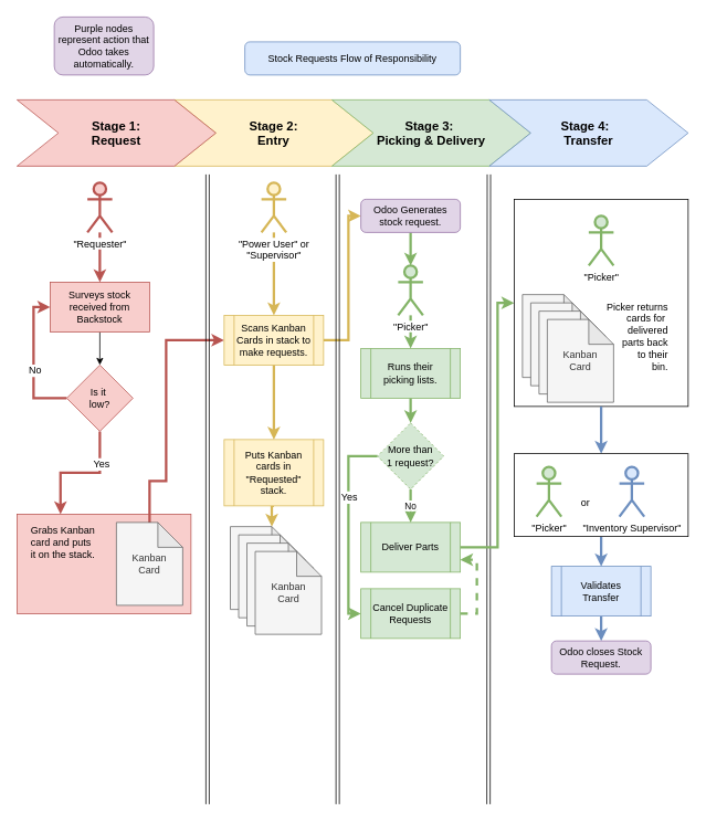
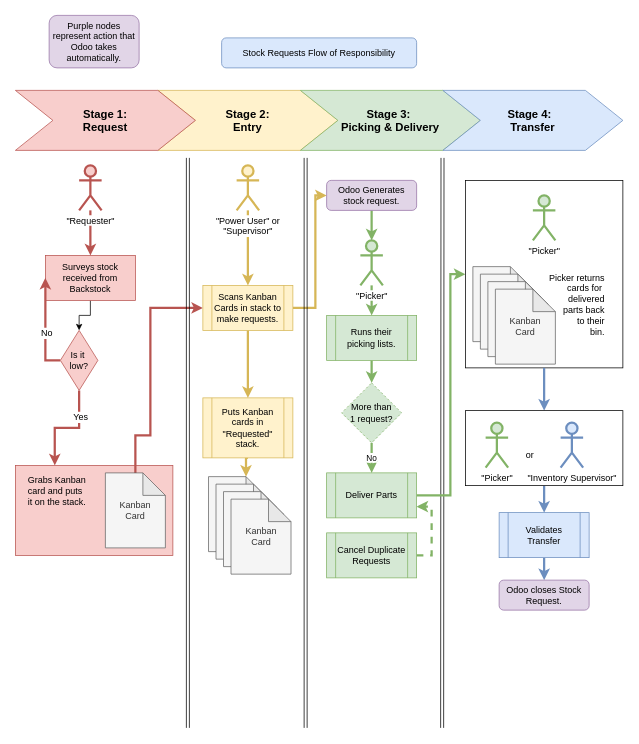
  <mxCell id="0" />
  <mxCell id="1" parent="0" />
  <mxCell id="2" style="edgeStyle=orthogonalEdgeStyle;rounded=0;orthogonalLoop=1;jettySize=auto;html=1;exitX=0.5;exitY=1;exitDx=0;exitDy=0;strokeWidth=3;fillColor=#dae8fc;strokeColor=#6c8ebf;" edge="1" parent="1" source="63" target="38"><mxGeometry relative="1" as="geometry" /></mxCell>
  <mxCell id="3" value="Stock Requests Flow of Responsibility" style="rounded=1;whiteSpace=wrap;html=1;fillColor=#dae8fc;strokeColor=#6c8ebf;" vertex="1" parent="1"><mxGeometry x="295" y="50" width="260" height="40" as="geometry" /></mxCell>
  <mxCell id="4" value="&lt;div style=&quot;font-size: 15px&quot;&gt;&lt;b&gt;&lt;font style=&quot;font-size: 15px&quot;&gt;Stage 2:&lt;/font&gt;&lt;/b&gt;&lt;/div&gt;&lt;b style=&quot;font-size: 15px&quot;&gt;Entry&lt;br&gt;&lt;/b&gt;" style="shape=step;perimeter=stepPerimeter;whiteSpace=wrap;html=1;fixedSize=1;size=50;fillColor=#fff2cc;strokeColor=#d6b656;" vertex="1" parent="1"><mxGeometry x="210" y="120" width="240" height="80" as="geometry" /></mxCell>
  <mxCell id="5" value="&lt;div style=&quot;font-size: 15px&quot;&gt;&lt;b&gt;&lt;font style=&quot;font-size: 15px&quot;&gt;Stage 3:&amp;nbsp;&lt;/font&gt;&lt;/b&gt;&lt;/div&gt;&lt;div style=&quot;font-size: 15px&quot;&gt;&lt;b&gt;&lt;font style=&quot;font-size: 15px&quot;&gt;Picking &amp;amp; Delivery&lt;/font&gt;&lt;/b&gt;&lt;/div&gt;" style="shape=step;perimeter=stepPerimeter;whiteSpace=wrap;html=1;fixedSize=1;size=50;fillColor=#d5e8d4;strokeColor=#82b366;" vertex="1" parent="1"><mxGeometry x="400" y="120" width="240" height="80" as="geometry" /></mxCell>
  <mxCell id="6" value="&lt;div style=&quot;font-size: 15px&quot;&gt;&lt;b&gt;&lt;font style=&quot;font-size: 15px&quot;&gt;Stage 4:&amp;nbsp;&lt;/font&gt;&lt;/b&gt;&lt;b&gt;&amp;nbsp;&lt;/b&gt;&lt;/div&gt;&lt;div style=&quot;font-size: 15px&quot;&gt;&lt;b&gt;&lt;font style=&quot;font-size: 15px&quot;&gt;Transfer&lt;/font&gt;&lt;/b&gt;&lt;/div&gt;" style="shape=step;perimeter=stepPerimeter;whiteSpace=wrap;html=1;fixedSize=1;size=50;fillColor=#dae8fc;strokeColor=#6c8ebf;" vertex="1" parent="1"><mxGeometry x="590" y="120" width="240" height="80" as="geometry" /></mxCell>
  <mxCell id="7" style="edgeStyle=orthogonalEdgeStyle;rounded=0;orthogonalLoop=1;jettySize=auto;html=1;exitX=0.5;exitY=1;exitDx=0;exitDy=0;" edge="1" parent="1" source="8" target="13"><mxGeometry relative="1" as="geometry" /></mxCell>
  <mxCell id="8" value="Surveys stock received from Backstock" style="rounded=0;whiteSpace=wrap;html=1;fillColor=#f8cecc;strokeColor=#b85450;" vertex="1" parent="1"><mxGeometry x="60" y="340" width="120" height="60" as="geometry" /></mxCell>
  <mxCell id="9" style="edgeStyle=orthogonalEdgeStyle;rounded=0;orthogonalLoop=1;jettySize=auto;html=1;exitX=0;exitY=0.5;exitDx=0;exitDy=0;entryX=0;entryY=0.5;entryDx=0;entryDy=0;fillColor=#f8cecc;strokeColor=#b85450;strokeWidth=3;" edge="1" parent="1" source="13" target="8"><mxGeometry relative="1" as="geometry" /></mxCell>
  <mxCell id="10" value="No" style="text;html=1;resizable=0;points=[];align=center;verticalAlign=middle;labelBackgroundColor=#ffffff;" vertex="1" connectable="0" parent="9"><mxGeometry x="-0.129" y="-1" relative="1" as="geometry"><mxPoint as="offset" /></mxGeometry></mxCell>
  <mxCell id="11" style="edgeStyle=orthogonalEdgeStyle;rounded=0;orthogonalLoop=1;jettySize=auto;html=1;exitX=0.5;exitY=1;exitDx=0;exitDy=0;entryX=0.25;entryY=0;entryDx=0;entryDy=0;fillColor=#f8cecc;strokeColor=#b85450;strokeWidth=3;" edge="1" parent="1" source="13" target="17"><mxGeometry relative="1" as="geometry"><mxPoint x="120" y="580" as="targetPoint" /></mxGeometry></mxCell>
  <mxCell id="12" value="Yes" style="text;html=1;resizable=0;points=[];align=center;verticalAlign=middle;labelBackgroundColor=#ffffff;" vertex="1" connectable="0" parent="11"><mxGeometry x="-0.469" y="1" relative="1" as="geometry"><mxPoint as="offset" /></mxGeometry></mxCell>
- <mxCell id="13" value="Is it&amp;nbsp;&lt;br&gt;low?&lt;br&gt;" style="rhombus;whiteSpace=wrap;html=1;fillColor=#f8cecc;strokeColor=#b85450;" vertex="1" parent="1"><mxGeometry x="80" y="440" width="80" height="80" as="geometry" /></mxCell>
+ <mxCell id="13" value="Is it&amp;nbsp;&lt;br&gt;low?&lt;br&gt;" style="rhombus;whiteSpace=wrap;html=1;fillColor=#f8cecc;strokeColor=#b85450;" vertex="1" parent="1"><mxGeometry x="80" y="440" width="50" height="80" as="geometry" /></mxCell>
  <mxCell id="14" style="edgeStyle=orthogonalEdgeStyle;rounded=0;orthogonalLoop=1;jettySize=auto;html=1;fillColor=#f8cecc;strokeColor=#b85450;strokeWidth=3;" edge="1" parent="1" source="15" target="8"><mxGeometry relative="1" as="geometry" /></mxCell>
  <mxCell id="15" value="&quot;Requester&quot;" style="shape=umlActor;verticalLabelPosition=bottom;labelBackgroundColor=#ffffff;verticalAlign=top;html=1;outlineConnect=0;fillColor=#f8cecc;strokeColor=#b85450;strokeWidth=3;" vertex="1" parent="1"><mxGeometry x="105" y="220" width="30" height="60" as="geometry" /></mxCell>
  <mxCell id="16" value="&lt;div style=&quot;font-size: 15px&quot;&gt;&lt;b&gt;&lt;font style=&quot;font-size: 15px&quot;&gt;Stage 1:&lt;/font&gt;&lt;/b&gt;&lt;/div&gt;&lt;b style=&quot;font-size: 15px&quot;&gt;&lt;div&gt;&lt;b&gt;&lt;font style=&quot;font-size: 15px&quot;&gt;Request&lt;/font&gt;&lt;/b&gt;&lt;/div&gt;&lt;/b&gt;" style="shape=step;perimeter=stepPerimeter;whiteSpace=wrap;html=1;fixedSize=1;size=50;fillColor=#f8cecc;strokeColor=#b85450;" vertex="1" parent="1"><mxGeometry x="20" y="120" width="240" height="80" as="geometry" /></mxCell>
  <mxCell id="17" value="" style="rounded=0;whiteSpace=wrap;html=1;fillColor=#f8cecc;strokeColor=#b85450;" vertex="1" parent="1"><mxGeometry x="20" y="620" width="210" height="120" as="geometry" /></mxCell>
  <mxCell id="18" value="Grabs Kanban &lt;br&gt;card and puts &lt;br&gt;it on the stack." style="text;html=1;resizable=0;points=[];autosize=1;align=left;verticalAlign=top;spacingTop=-4;" vertex="1" parent="1"><mxGeometry x="35" y="630" width="100" height="40" as="geometry" /></mxCell>
  <mxCell id="19" style="edgeStyle=orthogonalEdgeStyle;rounded=0;orthogonalLoop=1;jettySize=auto;html=1;exitX=0.5;exitY=0;exitDx=0;exitDy=0;exitPerimeter=0;entryX=0;entryY=0.5;entryDx=0;entryDy=0;fillColor=#f8cecc;strokeColor=#b85450;strokeWidth=3;" edge="1" parent="1" source="20" target="26"><mxGeometry relative="1" as="geometry"><mxPoint x="290" y="390" as="targetPoint" /><Array as="points"><mxPoint x="180" y="580" /><mxPoint x="200" y="580" /><mxPoint x="200" y="410" /></Array></mxGeometry></mxCell>
  <mxCell id="20" value="Kanban&lt;br&gt;Card&lt;br&gt;" style="shape=note;whiteSpace=wrap;html=1;backgroundOutline=1;darkOpacity=0.05;fillColor=#f5f5f5;strokeColor=#666666;fontColor=#333333;" vertex="1" parent="1"><mxGeometry x="140" y="630" width="80" height="100" as="geometry" /></mxCell>
  <mxCell id="21" style="edgeStyle=orthogonalEdgeStyle;rounded=0;orthogonalLoop=1;jettySize=auto;html=1;fillColor=#fff2cc;strokeColor=#d6b656;strokeWidth=3;" edge="1" parent="1" source="22" target="26"><mxGeometry relative="1" as="geometry"><mxPoint x="330" y="350" as="targetPoint" /></mxGeometry></mxCell>
  <mxCell id="22" value="&quot;Power User&quot; or &lt;br&gt;&quot;Supervisor&quot;" style="shape=umlActor;verticalLabelPosition=bottom;labelBackgroundColor=#ffffff;verticalAlign=top;html=1;outlineConnect=0;fillColor=#fff2cc;strokeColor=#d6b656;strokeWidth=3;" vertex="1" parent="1"><mxGeometry x="315" y="220" width="30" height="60" as="geometry" /></mxCell>
  <mxCell id="23" value="" style="shape=link;html=1;" edge="1" parent="1"><mxGeometry width="50" height="50" relative="1" as="geometry"><mxPoint x="250" y="970" as="sourcePoint" /><mxPoint x="250" y="210" as="targetPoint" /></mxGeometry></mxCell>
  <mxCell id="24" style="edgeStyle=orthogonalEdgeStyle;rounded=0;orthogonalLoop=1;jettySize=auto;html=1;exitX=0.5;exitY=1;exitDx=0;exitDy=0;entryX=0.5;entryY=0;entryDx=0;entryDy=0;fillColor=#fff2cc;strokeColor=#d6b656;strokeWidth=3;" edge="1" parent="1" source="26" target="36"><mxGeometry relative="1" as="geometry"><mxPoint x="329.667" y="610" as="targetPoint" /></mxGeometry></mxCell>
  <mxCell id="25" style="edgeStyle=orthogonalEdgeStyle;rounded=0;orthogonalLoop=1;jettySize=auto;html=1;exitX=1;exitY=0.5;exitDx=0;exitDy=0;entryX=0;entryY=0.5;entryDx=0;entryDy=0;fillColor=#fff2cc;strokeColor=#d6b656;strokeWidth=3;" edge="1" parent="1" source="26" target="29"><mxGeometry relative="1" as="geometry"><Array as="points"><mxPoint x="420" y="410" /><mxPoint x="420" y="260" /></Array></mxGeometry></mxCell>
  <mxCell id="26" value="Scans Kanban Cards in stack to make requests." style="shape=process;whiteSpace=wrap;html=1;backgroundOutline=1;fillColor=#fff2cc;strokeColor=#d6b656;" vertex="1" parent="1"><mxGeometry x="270" y="380" width="120" height="60" as="geometry" /></mxCell>
  <mxCell id="27" value="" style="shape=link;html=1;" edge="1" parent="1"><mxGeometry width="50" height="50" relative="1" as="geometry"><mxPoint x="407" y="970" as="sourcePoint" /><mxPoint x="407" y="210" as="targetPoint" /></mxGeometry></mxCell>
  <mxCell id="28" style="edgeStyle=orthogonalEdgeStyle;rounded=0;orthogonalLoop=1;jettySize=auto;html=1;exitX=0.5;exitY=1;exitDx=0;exitDy=0;fillColor=#d5e8d4;strokeColor=#82b366;strokeWidth=3;" edge="1" parent="1" source="29" target="31"><mxGeometry relative="1" as="geometry" /></mxCell>
  <mxCell id="29" value="Odoo Generates stock request." style="rounded=1;whiteSpace=wrap;html=1;fillColor=#e1d5e7;strokeColor=#9673a6;" vertex="1" parent="1"><mxGeometry x="435" y="240" width="120" height="40" as="geometry" /></mxCell>
  <mxCell id="30" style="edgeStyle=orthogonalEdgeStyle;rounded=0;orthogonalLoop=1;jettySize=auto;html=1;fillColor=#d5e8d4;strokeColor=#82b366;strokeWidth=3;" edge="1" parent="1" source="31" target="34"><mxGeometry relative="1" as="geometry" /></mxCell>
  <mxCell id="31" value="&quot;Picker&quot;" style="shape=umlActor;verticalLabelPosition=bottom;labelBackgroundColor=#ffffff;verticalAlign=top;html=1;outlineConnect=0;fillColor=#d5e8d4;strokeColor=#82b366;strokeWidth=3;" vertex="1" parent="1"><mxGeometry x="480" y="320" width="30" height="60" as="geometry" /></mxCell>
  <mxCell id="32" value="Purple nodes represent action that Odoo takes automatically." style="rounded=1;whiteSpace=wrap;html=1;fillColor=#e1d5e7;strokeColor=#9673a6;" vertex="1" parent="1"><mxGeometry x="65" y="20" width="120" height="70" as="geometry" /></mxCell>
  <mxCell id="33" style="edgeStyle=orthogonalEdgeStyle;rounded=0;orthogonalLoop=1;jettySize=auto;html=1;exitX=0.5;exitY=1;exitDx=0;exitDy=0;fillColor=#d5e8d4;strokeColor=#82b366;strokeWidth=3;" edge="1" parent="1" source="34" target="45"><mxGeometry relative="1" as="geometry" /></mxCell>
  <mxCell id="34" value="Runs their picking lists." style="shape=process;whiteSpace=wrap;html=1;backgroundOutline=1;fillColor=#d5e8d4;strokeColor=#82b366;" vertex="1" parent="1"><mxGeometry x="435" y="420" width="120" height="60" as="geometry" /></mxCell>
  <mxCell id="35" style="edgeStyle=orthogonalEdgeStyle;rounded=0;orthogonalLoop=1;jettySize=auto;html=1;exitX=0.5;exitY=1;exitDx=0;exitDy=0;entryX=0;entryY=0;entryDx=50;entryDy=0;entryPerimeter=0;fillColor=#fff2cc;strokeColor=#d6b656;strokeWidth=3;" edge="1" parent="1" source="36" target="49"><mxGeometry relative="1" as="geometry" /></mxCell>
  <mxCell id="36" value="Puts Kanban cards in &quot;Requested&quot; stack." style="shape=process;whiteSpace=wrap;html=1;backgroundOutline=1;fillColor=#fff2cc;strokeColor=#d6b656;" vertex="1" parent="1"><mxGeometry x="270" y="530" width="120" height="80" as="geometry" /></mxCell>
  <mxCell id="37" style="edgeStyle=orthogonalEdgeStyle;rounded=0;orthogonalLoop=1;jettySize=auto;html=1;exitX=0.5;exitY=1;exitDx=0;exitDy=0;strokeWidth=3;fillColor=#dae8fc;strokeColor=#6c8ebf;" edge="1" parent="1" source="38" target="48"><mxGeometry relative="1" as="geometry" /></mxCell>
  <mxCell id="38" value="Validates Transfer" style="shape=process;whiteSpace=wrap;html=1;backgroundOutline=1;fillColor=#dae8fc;strokeColor=#6c8ebf;" vertex="1" parent="1"><mxGeometry x="665" y="683" width="120" height="60" as="geometry" /></mxCell>
  <mxCell id="39" value="" style="shape=link;html=1;" edge="1" parent="1"><mxGeometry width="50" height="50" relative="1" as="geometry"><mxPoint x="589" y="970" as="sourcePoint" /><mxPoint x="589.5" y="210" as="targetPoint" /></mxGeometry></mxCell>
  <mxCell id="40" style="edgeStyle=orthogonalEdgeStyle;rounded=0;orthogonalLoop=1;jettySize=auto;html=1;exitX=1;exitY=0.5;exitDx=0;exitDy=0;entryX=0;entryY=0.5;entryDx=0;entryDy=0;fillColor=#d5e8d4;strokeColor=#82b366;strokeWidth=3;" edge="1" parent="1" source="41" target="54"><mxGeometry relative="1" as="geometry"><Array as="points"><mxPoint x="600" y="660" /><mxPoint x="600" y="365" /></Array></mxGeometry></mxCell>
  <mxCell id="41" value="Deliver Parts" style="shape=process;whiteSpace=wrap;html=1;backgroundOutline=1;fillColor=#d5e8d4;strokeColor=#82b366;" vertex="1" parent="1"><mxGeometry x="435" y="630" width="120" height="60" as="geometry" /></mxCell>
  <mxCell id="42" value="No" style="edgeStyle=orthogonalEdgeStyle;rounded=0;orthogonalLoop=1;jettySize=auto;html=1;exitX=0.5;exitY=1;exitDx=0;exitDy=0;fillColor=#d5e8d4;strokeColor=#82b366;strokeWidth=3;" edge="1" parent="1" source="45" target="41"><mxGeometry relative="1" as="geometry" /></mxCell>
- <mxCell id="43" style="edgeStyle=orthogonalEdgeStyle;rounded=0;orthogonalLoop=1;jettySize=auto;html=1;exitX=0;exitY=0.5;exitDx=0;exitDy=0;entryX=0;entryY=0.5;entryDx=0;entryDy=0;fillColor=#d5e8d4;strokeColor=#82b366;strokeWidth=3;" edge="1" parent="1" source="45" target="47"><mxGeometry relative="1" as="geometry"><mxPoint x="430" y="750" as="targetPoint" /><Array as="points"><mxPoint x="420" y="550" /><mxPoint x="420" y="740" /></Array></mxGeometry></mxCell>
- <mxCell id="44" value="Yes" style="text;html=1;resizable=0;points=[];align=center;verticalAlign=middle;labelBackgroundColor=#ffffff;" vertex="1" connectable="0" parent="43"><mxGeometry x="-0.297" relative="1" as="geometry"><mxPoint as="offset" /></mxGeometry></mxCell>
  <mxCell id="45" value="More than&lt;br&gt;1 request?&lt;br&gt;" style="rhombus;whiteSpace=wrap;html=1;fillColor=#d5e8d4;strokeColor=#82b366;dashed=1;" vertex="1" parent="1"><mxGeometry x="455" y="510" width="80" height="80" as="geometry" /></mxCell>
  <mxCell id="46" style="edgeStyle=orthogonalEdgeStyle;rounded=0;orthogonalLoop=1;jettySize=auto;html=1;exitX=1;exitY=0.5;exitDx=0;exitDy=0;entryX=1;entryY=0.75;entryDx=0;entryDy=0;fillColor=#d5e8d4;strokeColor=#82b366;strokeWidth=3;dashed=1;" edge="1" parent="1" source="47" target="41"><mxGeometry relative="1" as="geometry" /></mxCell>
  <mxCell id="47" value="Cancel Duplicate Requests&lt;br&gt;" style="shape=process;whiteSpace=wrap;html=1;backgroundOutline=1;fillColor=#d5e8d4;strokeColor=#82b366;" vertex="1" parent="1"><mxGeometry x="435" y="710" width="120" height="60" as="geometry" /></mxCell>
  <mxCell id="48" value="Odoo closes Stock Request." style="rounded=1;whiteSpace=wrap;html=1;fillColor=#e1d5e7;strokeColor=#9673a6;" vertex="1" parent="1"><mxGeometry x="665" y="773" width="120" height="40" as="geometry" /></mxCell>
  <mxCell id="49" value="Kanban&lt;br&gt;Card&lt;br&gt;" style="shape=note;whiteSpace=wrap;html=1;backgroundOutline=1;darkOpacity=0.05;fillColor=#f5f5f5;strokeColor=#666666;fontColor=#333333;" vertex="1" parent="1"><mxGeometry x="277.5" y="635" width="80" height="100" as="geometry" /></mxCell>
  <mxCell id="50" value="Kanban&lt;br&gt;Card&lt;br&gt;" style="shape=note;whiteSpace=wrap;html=1;backgroundOutline=1;darkOpacity=0.05;fillColor=#f5f5f5;strokeColor=#666666;fontColor=#333333;" vertex="1" parent="1"><mxGeometry x="287.5" y="645" width="80" height="100" as="geometry" /></mxCell>
  <mxCell id="51" value="Kanban&lt;br&gt;Card&lt;br&gt;" style="shape=note;whiteSpace=wrap;html=1;backgroundOutline=1;darkOpacity=0.05;fillColor=#f5f5f5;strokeColor=#666666;fontColor=#333333;" vertex="1" parent="1"><mxGeometry x="297.5" y="655" width="80" height="100" as="geometry" /></mxCell>
  <mxCell id="52" value="Kanban&lt;br&gt;Card&lt;br&gt;" style="shape=note;whiteSpace=wrap;html=1;backgroundOutline=1;darkOpacity=0.05;fillColor=#f5f5f5;strokeColor=#666666;fontColor=#333333;" vertex="1" parent="1"><mxGeometry x="307.5" y="665" width="80" height="100" as="geometry" /></mxCell>
  <mxCell id="53" value="" style="group" vertex="1" connectable="0" parent="1"><mxGeometry x="620" y="350" width="210" height="140" as="geometry" /></mxCell>
  <mxCell id="54" value="" style="rounded=0;whiteSpace=wrap;html=1;" vertex="1" parent="53"><mxGeometry y="-110" width="210" height="250" as="geometry" /></mxCell>
  <mxCell id="55" value="Kanban&lt;br&gt;Card&lt;br&gt;" style="shape=note;whiteSpace=wrap;html=1;backgroundOutline=1;darkOpacity=0.05;fillColor=#f5f5f5;strokeColor=#666666;fontColor=#333333;" vertex="1" parent="53"><mxGeometry x="10" y="5" width="80" height="100" as="geometry" /></mxCell>
  <mxCell id="56" value="Kanban&lt;br&gt;Card&lt;br&gt;" style="shape=note;whiteSpace=wrap;html=1;backgroundOutline=1;darkOpacity=0.05;fillColor=#f5f5f5;strokeColor=#666666;fontColor=#333333;" vertex="1" parent="53"><mxGeometry x="20" y="15" width="80" height="100" as="geometry" /></mxCell>
  <mxCell id="57" value="Kanban&lt;br&gt;Card&lt;br&gt;" style="shape=note;whiteSpace=wrap;html=1;backgroundOutline=1;darkOpacity=0.05;fillColor=#f5f5f5;strokeColor=#666666;fontColor=#333333;" vertex="1" parent="53"><mxGeometry x="30" y="25" width="80" height="100" as="geometry" /></mxCell>
  <mxCell id="58" value="Kanban&lt;br&gt;Card&lt;br&gt;" style="shape=note;whiteSpace=wrap;html=1;backgroundOutline=1;darkOpacity=0.05;fillColor=#f5f5f5;strokeColor=#666666;fontColor=#333333;" vertex="1" parent="53"><mxGeometry x="40" y="35" width="80" height="100" as="geometry" /></mxCell>
  <mxCell id="59" value="&lt;div style=&quot;text-align: right&quot;&gt;Picker returns&lt;/div&gt;&lt;div style=&quot;text-align: right&quot;&gt;cards for&amp;nbsp;&lt;/div&gt;&lt;div style=&quot;text-align: right&quot;&gt;delivered&lt;/div&gt;&lt;div style=&quot;text-align: right&quot;&gt;parts back&lt;/div&gt;&lt;div style=&quot;text-align: right&quot;&gt;to their&lt;/div&gt;&lt;div style=&quot;text-align: right&quot;&gt;bin.&lt;/div&gt;" style="text;html=1;resizable=0;points=[];autosize=1;align=left;verticalAlign=top;spacingTop=-4;" vertex="1" parent="53"><mxGeometry x="110" y="10" width="90" height="90" as="geometry" /></mxCell>
  <mxCell id="60" value="&quot;Picker&quot;" style="shape=umlActor;verticalLabelPosition=bottom;labelBackgroundColor=#ffffff;verticalAlign=top;html=1;outlineConnect=0;fillColor=#d5e8d4;strokeColor=#82b366;strokeWidth=3;" vertex="1" parent="53"><mxGeometry x="90" y="-90" width="30" height="60" as="geometry" /></mxCell>
  <mxCell id="61" style="edgeStyle=orthogonalEdgeStyle;rounded=0;orthogonalLoop=1;jettySize=auto;html=1;exitX=0.5;exitY=1;exitDx=0;exitDy=0;strokeWidth=3;fillColor=#dae8fc;strokeColor=#6c8ebf;" edge="1" parent="1" source="54" target="63"><mxGeometry relative="1" as="geometry" /></mxCell>
  <mxCell id="62" value="" style="group" vertex="1" connectable="0" parent="1"><mxGeometry x="620" y="547" width="210" height="100" as="geometry" /></mxCell>
  <mxCell id="63" value="" style="rounded=0;whiteSpace=wrap;html=1;" vertex="1" parent="62"><mxGeometry width="210" height="100" as="geometry" /></mxCell>
  <mxCell id="64" value="&quot;Picker&quot;" style="shape=umlActor;verticalLabelPosition=bottom;labelBackgroundColor=#ffffff;verticalAlign=top;html=1;outlineConnect=0;fillColor=#d5e8d4;strokeColor=#82b366;strokeWidth=3;" vertex="1" parent="62"><mxGeometry x="27" y="16" width="30" height="60" as="geometry" /></mxCell>
  <mxCell id="65" value="or" style="text;html=1;resizable=0;points=[];autosize=1;align=left;verticalAlign=top;spacingTop=-4;" vertex="1" parent="62"><mxGeometry x="79" y="50" width="30" height="20" as="geometry" /></mxCell>
  <mxCell id="66" value="&quot;Inventory Supervisor&quot;" style="shape=umlActor;verticalLabelPosition=bottom;labelBackgroundColor=#ffffff;verticalAlign=top;html=1;outlineConnect=0;fillColor=#dae8fc;strokeColor=#6c8ebf;strokeWidth=3;" vertex="1" parent="62"><mxGeometry x="127" y="16" width="30" height="60" as="geometry" /></mxCell>
